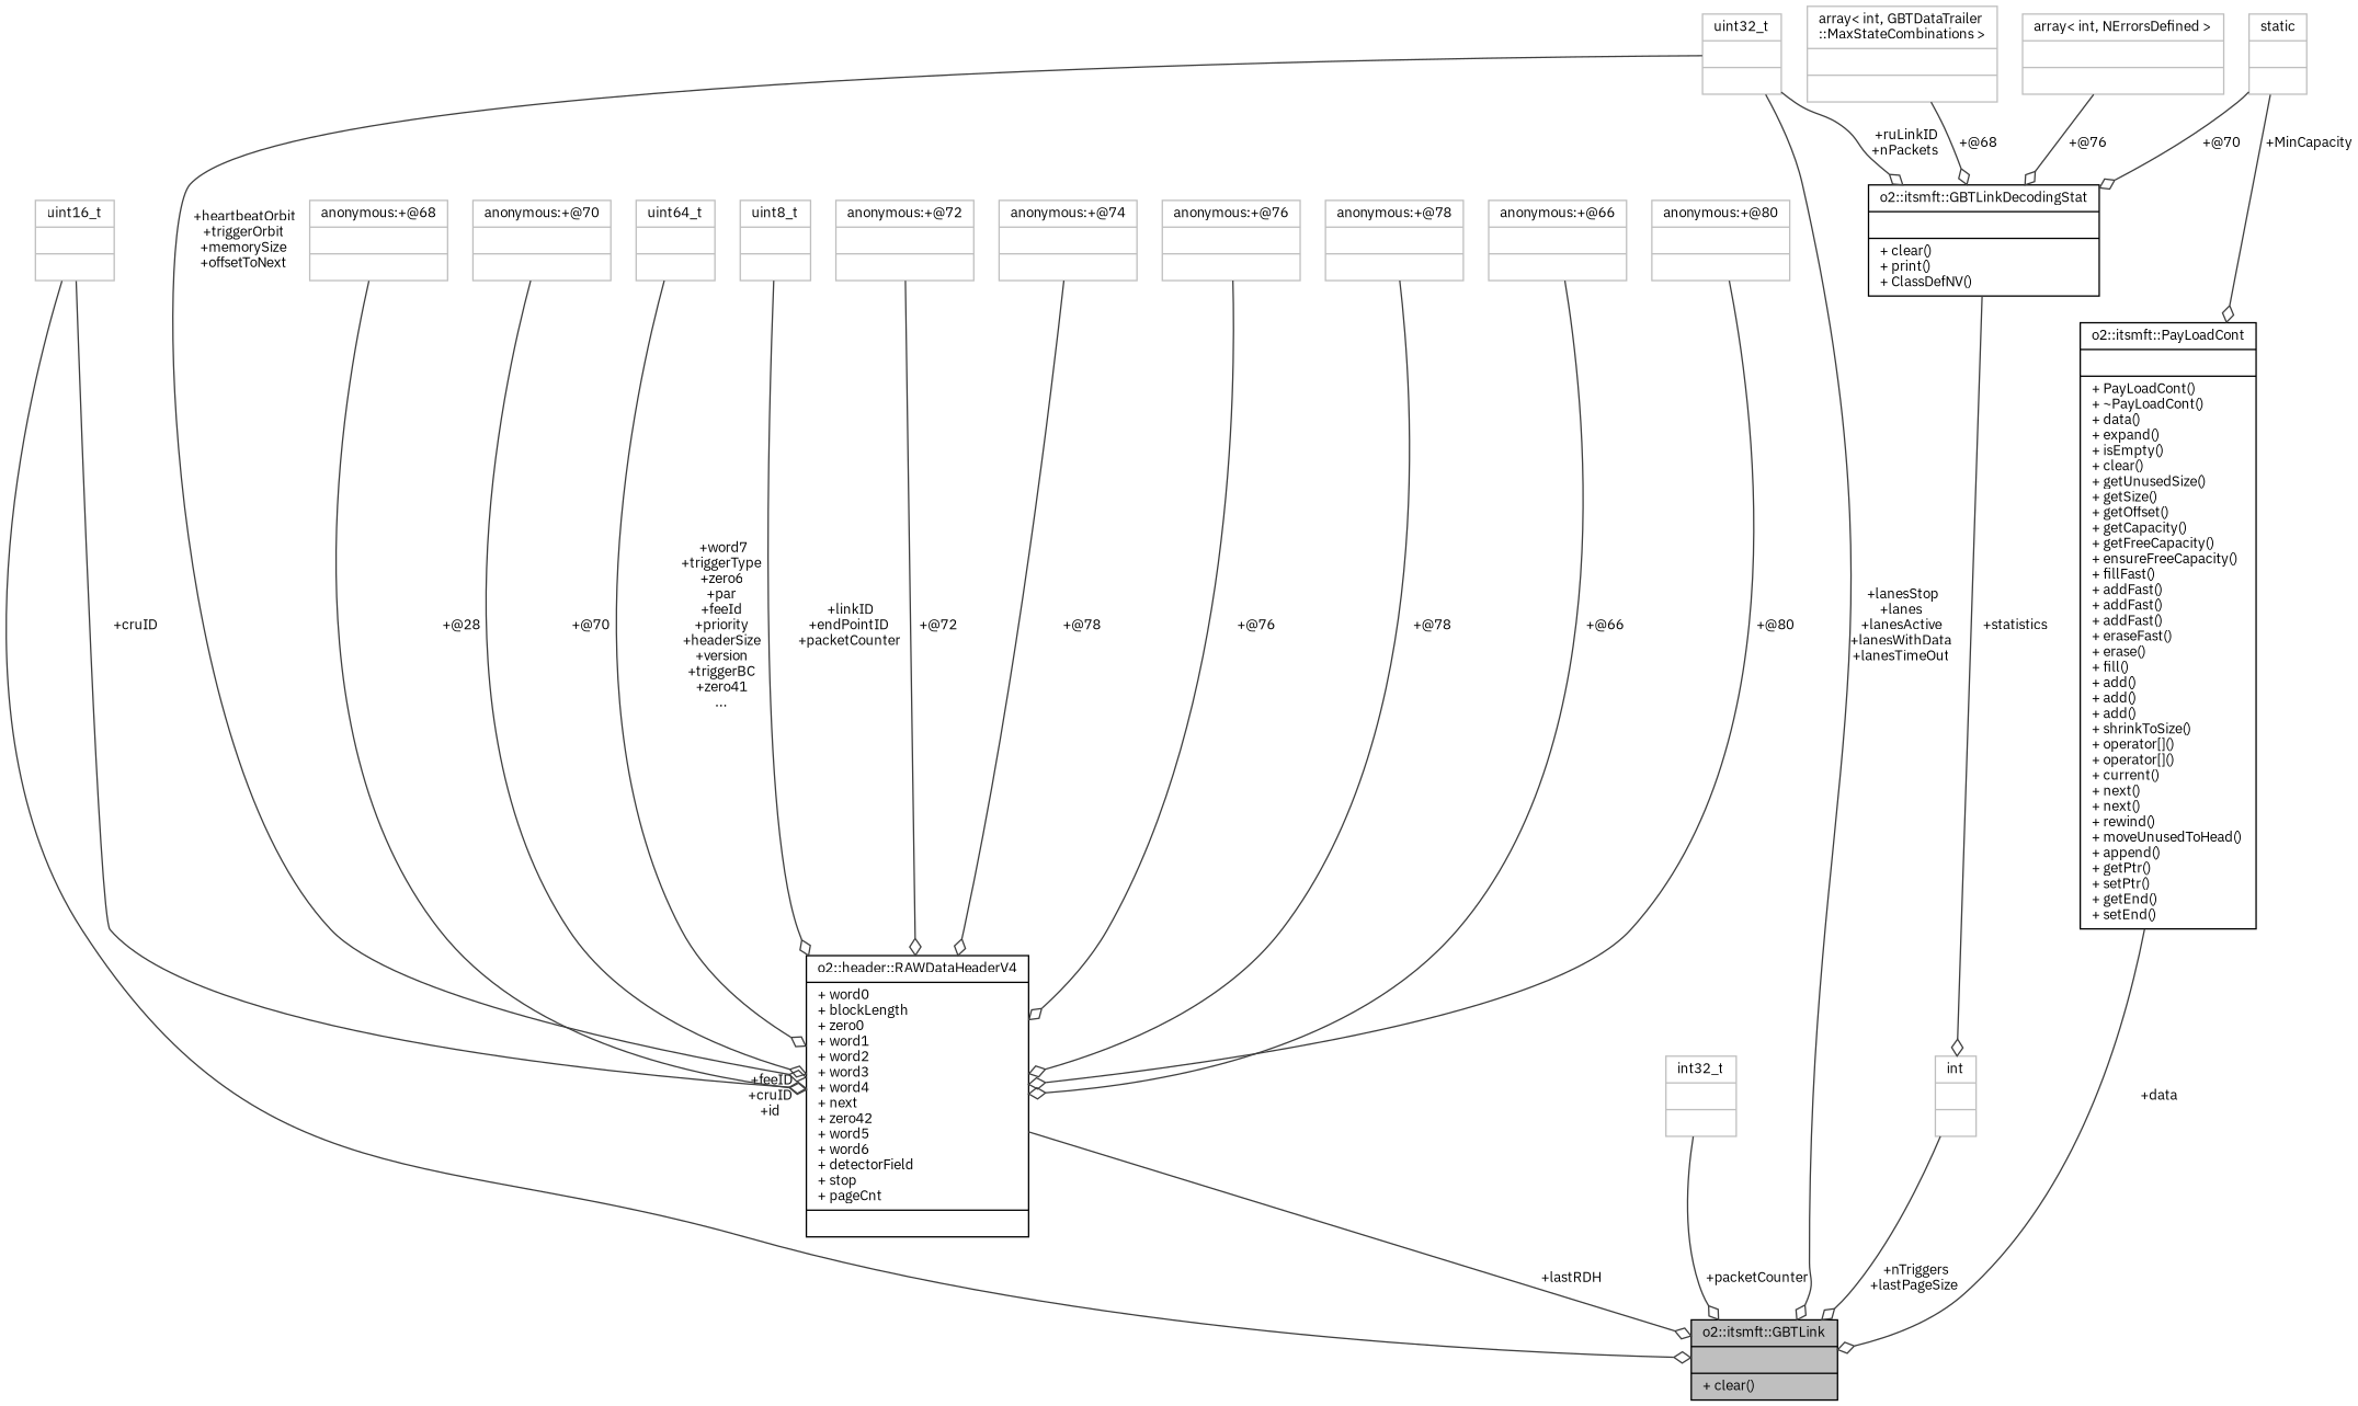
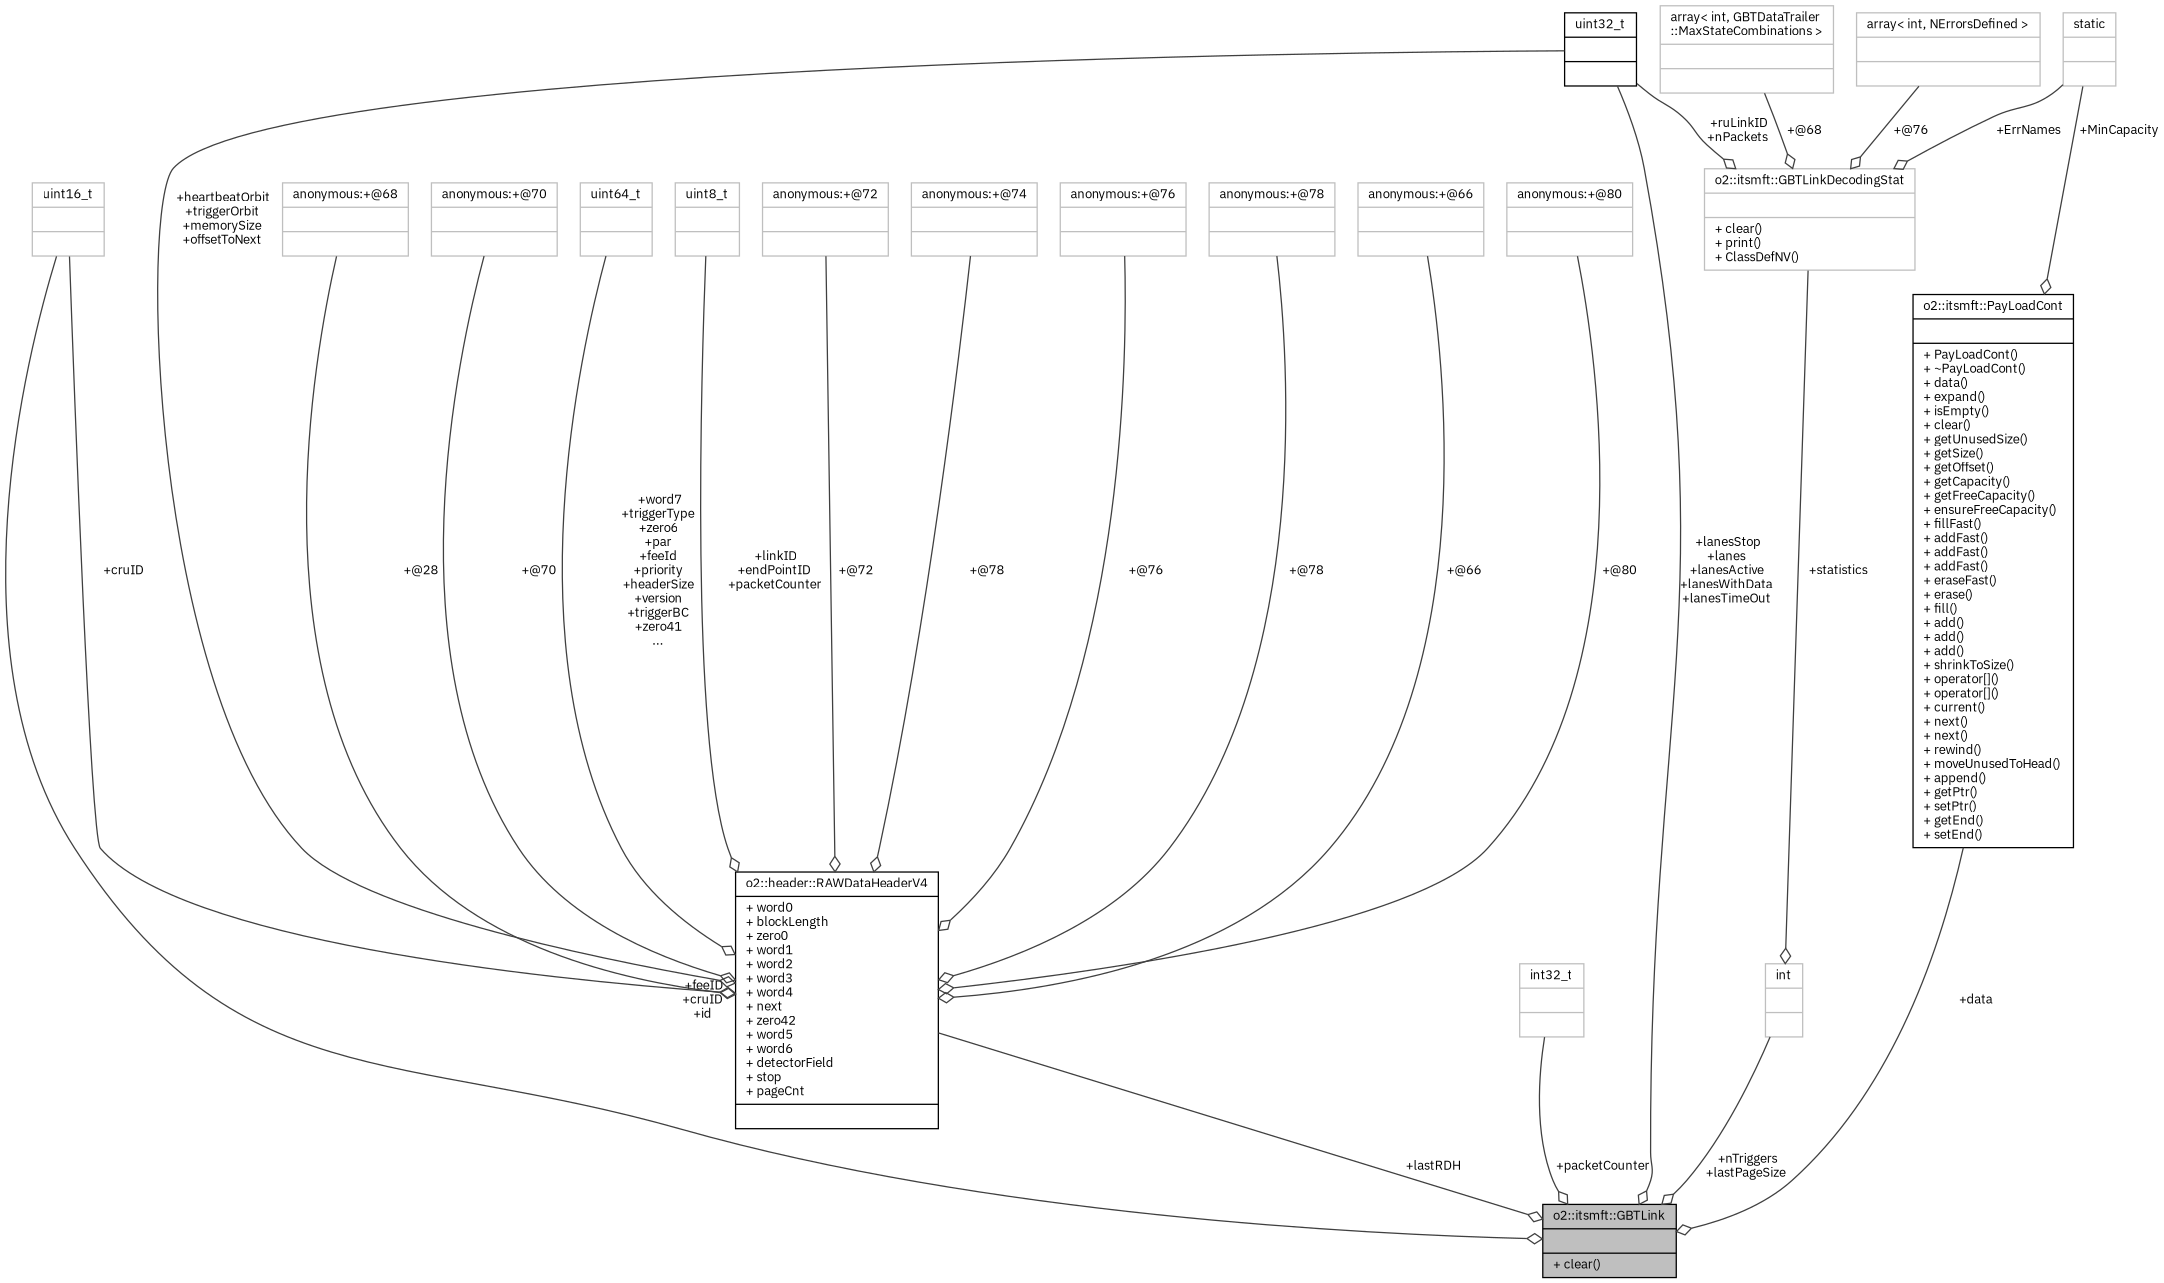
  digraph {
    fontname="IBM Plex Sans"
    node [color=grey75 fontname="IBM Plex Sans" fontsize=10 shape=record]
    edge [arrowhead=odiamond color=grey25 fontname="IBM Plex Sans" fontsize=10 labelfontname=Helvetica labelfontsize=10 style=solid]
    n1 [color=black fillcolor=grey75 fontcolor=black height=0.2 label="{o2::itsmft::GBTLink\n||+ clear()\l}" style=filled width=0.4]
    n2 [height=0.2 label="{uint16_t\n||}" width=0.4]
    n3 [color=black height=0.2 label="{o2::header::RAWDataHeaderV4\n|+ word0\l+ blockLength\l+ zero0\l+ word1\l+ word2\l+ word3\l+ word4\l+ next\l+ zero42\l+ word5\l+ word6\l+ detectorField\l+ stop\l+ pageCnt\l|}" width=0.4]
    n4 [height=0.2 label="{int32_t\n||}" width=0.4]
-   n5 [height=0.2 label="{uint32_t\n||}" width=0.4]
-   n6 [color=black height=0.2 label="{o2::itsmft::GBTLinkDecodingStat\n||+ clear()\l+ print()\l+ ClassDefNV()\l}" width=0.4]
+   n5 [color=black height=0.2 label="{uint32_t\n||}" width=0.4]
+   n6 [height=0.2 label="{o2::itsmft::GBTLinkDecodingStat\n||+ clear()\l+ print()\l+ ClassDefNV()\l}" width=0.4]
    n7 [height=0.2 label="{int\n||}" width=0.4]
    n8 [height=0.2 label="{array\< int, GBTDataTrailer\l::MaxStateCombinations \>\n||}" width=0.4]
    n9 [height=0.2 label="{array\< int, NErrorsDefined \>\n||}" width=0.4]
    n10 [height=0.2 label="{static\n||}" width=0.4]
    n11 [color=black height=0.2 label="{o2::itsmft::PayLoadCont\n||+ PayLoadCont()\l+ ~PayLoadCont()\l+ data()\l+ expand()\l+ isEmpty()\l+ clear()\l+ getUnusedSize()\l+ getSize()\l+ getOffset()\l+ getCapacity()\l+ getFreeCapacity()\l+ ensureFreeCapacity()\l+ fillFast()\l+ addFast()\l+ addFast()\l+ addFast()\l+ eraseFast()\l+ erase()\l+ fill()\l+ add()\l+ add()\l+ add()\l+ shrinkToSize()\l+ operator[]()\l+ operator[]()\l+ current()\l+ next()\l+ next()\l+ rewind()\l+ moveUnusedToHead()\l+ append()\l+ getPtr()\l+ setPtr()\l+ getEnd()\l+ setEnd()\l}" width=0.4]
    n12 [height=0.2 label="{anonymous:+@68\n||}" width=0.4]
    n13 [height=0.2 label="{anonymous:+@70\n||}" width=0.4]
    n14 [height=0.2 label="{uint64_t\n||}" width=0.4]
    n15 [height=0.2 label="{uint8_t\n||}" width=0.4]
    n16 [height=0.2 label="{anonymous:+@72\n||}" width=0.4]
    n17 [height=0.2 label="{anonymous:+@74\n||}" width=0.4]
    n18 [height=0.2 label="{anonymous:+@76\n||}" width=0.4]
    n19 [height=0.2 label="{anonymous:+@78\n||}" width=0.4]
    n20 [height=0.2 label="{anonymous:+@66\n||}" width=0.4]
    n21 [height=0.2 label="{anonymous:+@80\n||}" width=0.4]
    n2 -> n1 [label=" +feeID\n+cruID\n+id"]
    n2 -> n3 [label=" +cruID"]
    n3 -> n1 [label=" +lastRDH"]
    n4 -> n1 [label=" +packetCounter"]
    n5 -> n1 [label=" +lanesStop\n+lanes\n+lanesActive\n+lanesWithData\n+lanesTimeOut"]
    n5 -> n3 [label=" +heartbeatOrbit\n+triggerOrbit\n+memorySize\n+offsetToNext"]
    n5 -> n6 [label=" +ruLinkID\n+nPackets"]
    n6 -> n7 [label=" +statistics"]
    n7 -> n1 [label=" +nTriggers\n+lastPageSize"]
    n8 -> n6 [label=" +@68"]
    n9 -> n6 [label=" +@76"]
-   n10 -> n6 [label=" +@70"]
+   n10 -> n6 [label=" +ErrNames"]
    n10 -> n11 [label=" +MinCapacity"]
    n11 -> n1 [label=" +data"]
    n12 -> n3 [label=" +@28"]
    n13 -> n3 [label=" +@70"]
    n14 -> n3 [label=" +word7\n+triggerType\n+zero6\n+par\n+feeId\n+priority\n+headerSize\n+version\n+triggerBC\n+zero41\n..."]
    n15 -> n3 [label=" +linkID\n+endPointID\n+packetCounter"]
    n16 -> n3 [label=" +@72"]
    n17 -> n3 [label=" +@78"]
    n18 -> n3 [label=" +@76"]
    n19 -> n3 [label=" +@78"]
    n20 -> n3 [label=" +@66"]
    n21 -> n3 [label=" +@80"]
  }
